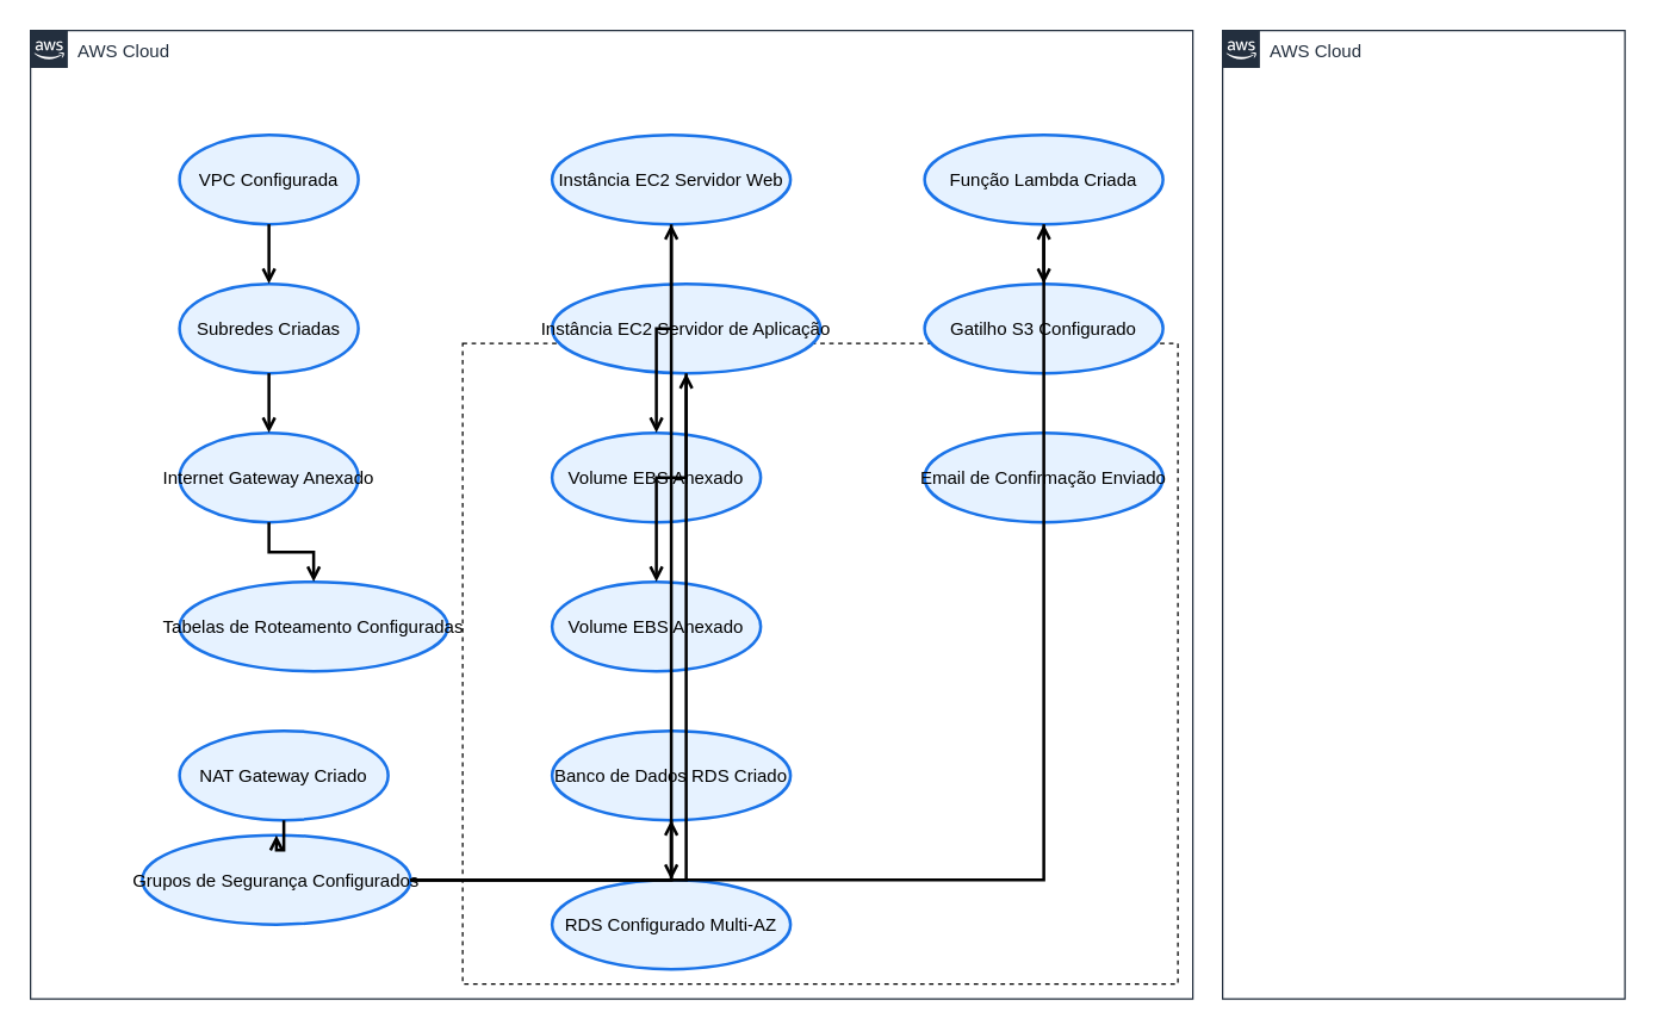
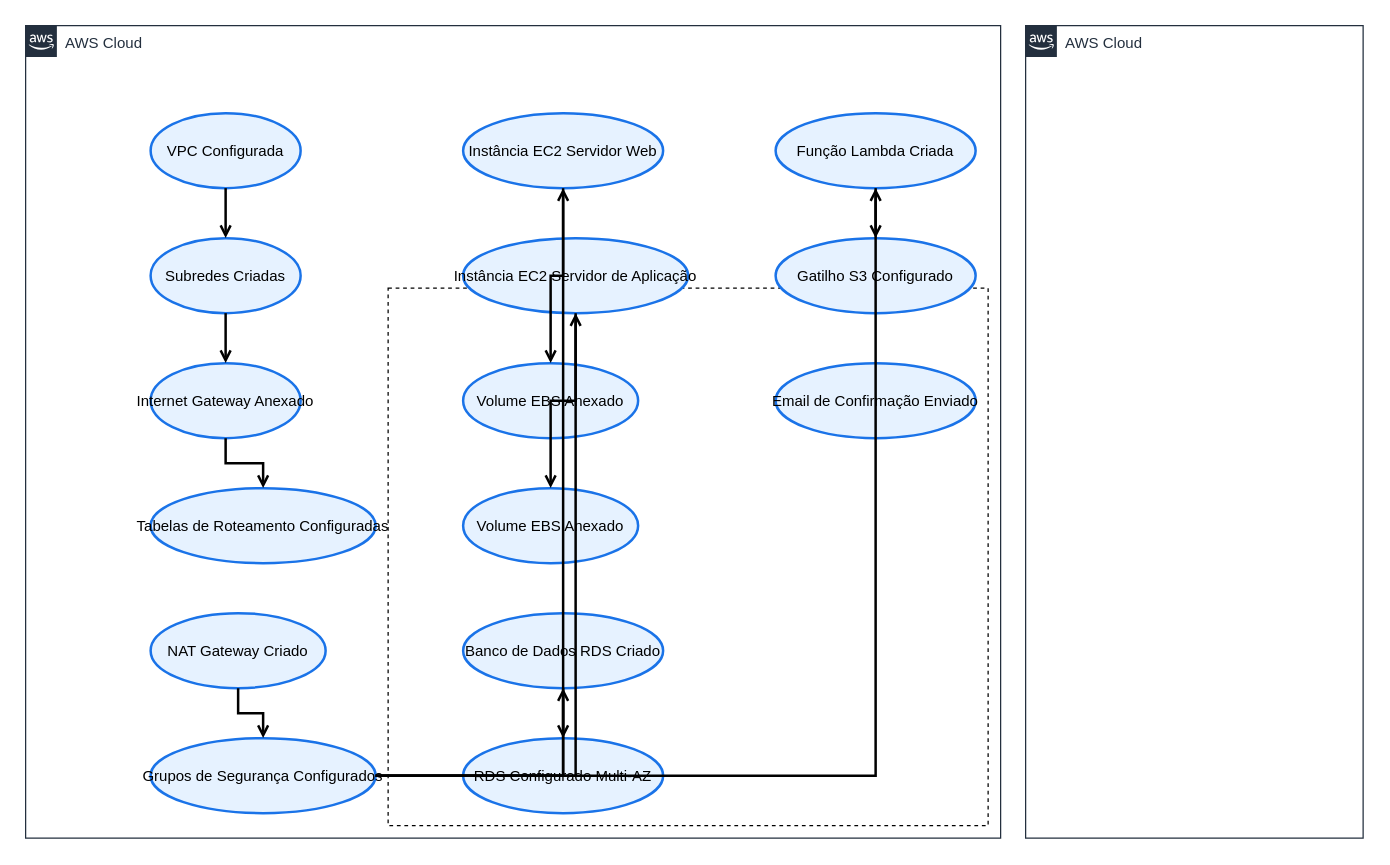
  <mxCell id="0" />
  <mxCell id="1" parent="0" />
  <mxCell id="2" value="" style="rounded=0;whiteSpace=wrap;html=1;labelBackgroundColor=none;fillColor=none;dashed=1;container=1;pointerEvents=0;collapsible=0;recursiveResize=0;" parent="1" vertex="1"><mxGeometry x="310" y="230" width="480" height="430" as="geometry" /></mxCell>
  <mxCell id="3" value="AWS Cloud" style="points=[[0,0],[0.25,0],[0.5,0],[0.75,0],[1,0],[1,0.25],[1,0.5],[1,0.75],[1,1],[0.75,1],[0.5,1],[0.25,1],[0,1],[0,0.75],[0,0.5],[0,0.25]];outlineConnect=0;gradientColor=none;html=1;whiteSpace=wrap;fontSize=12;fontStyle=0;shape=mxgraph.aws4.group;grIcon=mxgraph.aws4.group_aws_cloud_alt;strokeColor=#232F3E;fillColor=none;verticalAlign=top;align=left;spacingLeft=30;fontColor=#232F3E;dashed=0;labelBackgroundColor=#ffffff;container=1;pointerEvents=0;collapsible=0;recursiveResize=0;" parent="1" vertex="1"><mxGeometry x="20" y="20" width="780" height="650" as="geometry" /></mxCell>
  <mxCell id="4" value="AWS Cloud" style="points=[[0,0],[0.25,0],[0.5,0],[0.75,0],[1,0],[1,0.25],[1,0.5],[1,0.75],[1,1],[0.75,1],[0.5,1],[0.25,1],[0,1],[0,0.75],[0,0.5],[0,0.25]];outlineConnect=0;gradientColor=none;html=1;whiteSpace=wrap;fontSize=12;fontStyle=0;shape=mxgraph.aws4.group;grIcon=mxgraph.aws4.group_aws_cloud_alt;strokeColor=#232F3E;fillColor=none;verticalAlign=top;align=left;spacingLeft=30;fontColor=#232F3E;dashed=0;labelBackgroundColor=#ffffff;container=1;pointerEvents=0;collapsible=0;recursiveResize=0;" parent="1" vertex="1"><mxGeometry x="820" y="20" width="270" height="650" as="geometry" /></mxCell>
  <mxCell id="5" value="VPC Configurada" style="shape=ellipse;fillColor=#E6F2FF;strokeColor=#1A73E8;strokeWidth=2;fontColor=#000000;" parent="1" vertex="1"><mxGeometry x="120" y="90" width="120" height="60" as="geometry" /></mxCell>
  <mxCell id="6" value="Subredes Criadas" style="shape=ellipse;fillColor=#E6F2FF;strokeColor=#1A73E8;strokeWidth=2;fontColor=#000000;" parent="1" vertex="1"><mxGeometry x="120" y="190" width="120" height="60" as="geometry" /></mxCell>
  <mxCell id="7" value="Internet Gateway Anexado" style="shape=ellipse;fillColor=#E6F2FF;strokeColor=#1A73E8;strokeWidth=2;fontColor=#000000;" parent="1" vertex="1"><mxGeometry x="120" y="290" width="120" height="60" as="geometry" /></mxCell>
  <mxCell id="8" value="Tabelas de Roteamento Configuradas" style="shape=ellipse;fillColor=#E6F2FF;strokeColor=#1A73E8;strokeWidth=2;fontColor=#000000;" parent="1" vertex="1"><mxGeometry x="120" y="390" width="180" height="60" as="geometry" /></mxCell>
  <mxCell id="9" value="NAT Gateway Criado" style="shape=ellipse;fillColor=#E6F2FF;strokeColor=#1A73E8;strokeWidth=2;fontColor=#000000;" parent="1" vertex="1"><mxGeometry x="120" y="490" width="140" height="60" as="geometry" /></mxCell>
- <mxCell id="10" value="Grupos de Segurança Configurados" style="shape=ellipse;fillColor=#E6F2FF;strokeColor=#1A73E8;strokeWidth=2;fontColor=#000000;" parent="1" vertex="1"><mxGeometry x="95" y="560" width="180" height="60" as="geometry" /></mxCell>
+ <mxCell id="10" value="Grupos de Segurança Configurados" style="shape=ellipse;fillColor=#E6F2FF;strokeColor=#1A73E8;strokeWidth=2;fontColor=#000000;" parent="1" vertex="1"><mxGeometry x="120" y="590" width="180" height="60" as="geometry" /></mxCell>
  <mxCell id="11" value="Instância EC2 Servidor Web" style="shape=ellipse;fillColor=#E6F2FF;strokeColor=#1A73E8;strokeWidth=2;fontColor=#000000;" parent="1" vertex="1"><mxGeometry x="370" y="90" width="160" height="60" as="geometry" /></mxCell>
  <mxCell id="12" value="Instância EC2 Servidor de Aplicação" style="shape=ellipse;fillColor=#E6F2FF;strokeColor=#1A73E8;strokeWidth=2;fontColor=#000000;" parent="1" vertex="1"><mxGeometry x="370" y="190" width="180" height="60" as="geometry" /></mxCell>
  <mxCell id="13" value="Volume EBS Anexado" style="shape=ellipse;fillColor=#E6F2FF;strokeColor=#1A73E8;strokeWidth=2;fontColor=#000000;" parent="1" vertex="1"><mxGeometry x="370" y="290" width="140" height="60" as="geometry" /></mxCell>
  <mxCell id="14" value="Volume EBS Anexado" style="shape=ellipse;fillColor=#E6F2FF;strokeColor=#1A73E8;strokeWidth=2;fontColor=#000000;" parent="1" vertex="1"><mxGeometry x="370" y="390" width="140" height="60" as="geometry" /></mxCell>
  <mxCell id="15" value="Banco de Dados RDS Criado" style="shape=ellipse;fillColor=#E6F2FF;strokeColor=#1A73E8;strokeWidth=2;fontColor=#000000;" parent="1" vertex="1"><mxGeometry x="370" y="490" width="160" height="60" as="geometry" /></mxCell>
  <mxCell id="16" value="RDS Configurado Multi-AZ" style="shape=ellipse;fillColor=#E6F2FF;strokeColor=#1A73E8;strokeWidth=2;fontColor=#000000;" parent="1" vertex="1"><mxGeometry x="370" y="590" width="160" height="60" as="geometry" /></mxCell>
  <mxCell id="17" value="Função Lambda Criada" style="shape=ellipse;fillColor=#E6F2FF;strokeColor=#1A73E8;strokeWidth=2;fontColor=#000000;" parent="1" vertex="1"><mxGeometry x="620" y="90" width="160" height="60" as="geometry" /></mxCell>
  <mxCell id="18" value="Gatilho S3 Configurado" style="shape=ellipse;fillColor=#E6F2FF;strokeColor=#1A73E8;strokeWidth=2;fontColor=#000000;" parent="1" vertex="1"><mxGeometry x="620" y="190" width="160" height="60" as="geometry" /></mxCell>
  <mxCell id="19" value="Email de Confirmação Enviado" style="shape=ellipse;fillColor=#E6F2FF;strokeColor=#1A73E8;strokeWidth=2;fontColor=#000000;" parent="1" vertex="1"><mxGeometry x="620" y="290" width="160" height="60" as="geometry" /></mxCell>
  <mxCell id="20" value="" style="edgeStyle=orthogonalEdgeStyle;rounded=0;orthogonalLoop=1;jettySize=auto;html=1;endArrow=open;endFill=0;strokeWidth=2;" parent="1" source="5" target="6" edge="1"><mxGeometry relative="1" as="geometry" /></mxCell>
  <mxCell id="21" value="" style="edgeStyle=orthogonalEdgeStyle;rounded=0;orthogonalLoop=1;jettySize=auto;html=1;endArrow=open;endFill=0;strokeWidth=2;" parent="1" source="6" target="7" edge="1"><mxGeometry relative="1" as="geometry" /></mxCell>
  <mxCell id="22" value="" style="edgeStyle=orthogonalEdgeStyle;rounded=0;orthogonalLoop=1;jettySize=auto;html=1;endArrow=open;endFill=0;strokeWidth=2;" parent="1" source="7" target="8" edge="1"><mxGeometry relative="1" as="geometry" /></mxCell>
  <mxCell id="23" value="" style="edgeStyle=orthogonalEdgeStyle;rounded=0;orthogonalLoop=1;jettySize=auto;html=1;endArrow=open;endFill=0;strokeWidth=2;" parent="1" source="9" target="10" edge="1"><mxGeometry relative="1" as="geometry" /></mxCell>
  <mxCell id="24" value="" style="edgeStyle=orthogonalEdgeStyle;rounded=0;orthogonalLoop=1;jettySize=auto;html=1;endArrow=open;endFill=0;strokeWidth=2;" parent="1" source="10" target="11" edge="1"><mxGeometry relative="1" as="geometry" /></mxCell>
  <mxCell id="25" value="" style="edgeStyle=orthogonalEdgeStyle;rounded=0;orthogonalLoop=1;jettySize=auto;html=1;endArrow=open;endFill=0;strokeWidth=2;" parent="1" source="10" target="12" edge="1"><mxGeometry relative="1" as="geometry" /></mxCell>
  <mxCell id="26" value="" style="edgeStyle=orthogonalEdgeStyle;rounded=0;orthogonalLoop=1;jettySize=auto;html=1;endArrow=open;endFill=0;strokeWidth=2;" parent="1" source="11" target="13" edge="1"><mxGeometry relative="1" as="geometry" /></mxCell>
  <mxCell id="27" value="" style="edgeStyle=orthogonalEdgeStyle;rounded=0;orthogonalLoop=1;jettySize=auto;html=1;endArrow=open;endFill=0;strokeWidth=2;" parent="1" source="12" target="14" edge="1"><mxGeometry relative="1" as="geometry" /></mxCell>
  <mxCell id="28" value="" style="edgeStyle=orthogonalEdgeStyle;rounded=0;orthogonalLoop=1;jettySize=auto;html=1;endArrow=open;endFill=0;strokeWidth=2;" parent="1" source="10" target="15" edge="1"><mxGeometry relative="1" as="geometry" /></mxCell>
  <mxCell id="29" value="" style="edgeStyle=orthogonalEdgeStyle;rounded=0;orthogonalLoop=1;jettySize=auto;html=1;endArrow=open;endFill=0;strokeWidth=2;" parent="1" source="15" target="16" edge="1"><mxGeometry relative="1" as="geometry" /></mxCell>
  <mxCell id="30" value="" style="edgeStyle=orthogonalEdgeStyle;rounded=0;orthogonalLoop=1;jettySize=auto;html=1;endArrow=open;endFill=0;strokeWidth=2;" parent="1" source="10" target="17" edge="1"><mxGeometry relative="1" as="geometry" /></mxCell>
  <mxCell id="31" value="" style="edgeStyle=orthogonalEdgeStyle;rounded=0;orthogonalLoop=1;jettySize=auto;html=1;endArrow=open;endFill=0;strokeWidth=2;" parent="1" source="17" target="18" edge="1"><mxGeometry relative="1" as="geometry" /></mxCell>
